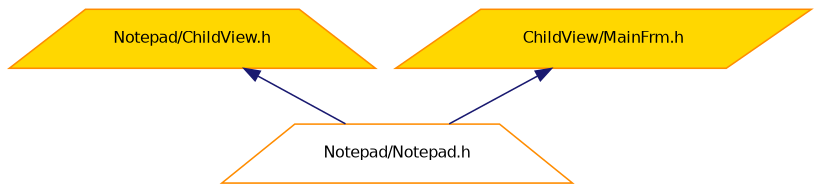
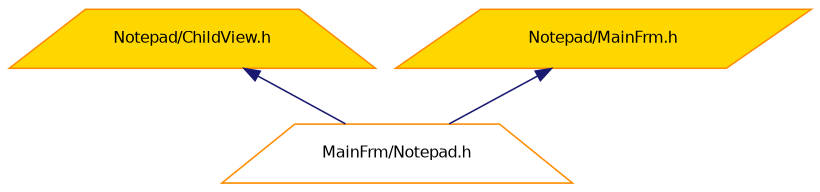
  digraph {
    node [color=darkorange fillcolor=gold fontname=Helvetica fontsize=10 shape=trapezium style=filled]
    edge [color=midnightblue dir=back fontname=Helvetica fontsize=10 labelfontname=Helvetica labelfontsize=10 style=solid]
    n1 [fontcolor=black height=0.2 label="Notepad/ChildView.h" width=0.4]
-   n2 [fillcolor=white height=0.2 label="Notepad/Notepad.h" width=0.4]
-   n3 [height=0.2 label="ChildView/MainFrm.h" shape=parallelogram width=0.4]
+   n2 [fillcolor=white height=0.2 label="MainFrm/Notepad.h" width=0.4]
+   n3 [height=0.2 label="Notepad/MainFrm.h" shape=parallelogram width=0.4]
    n1 -> n2
    n3 -> n2
  }
